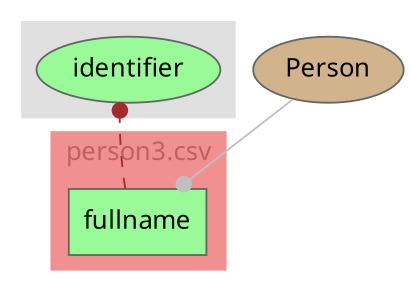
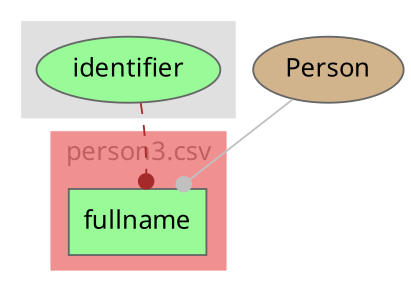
  digraph {
    fontname="Noto Sans"
    remincross=true
    splines=true
    node [color=gray40 fillcolor=palegreen fontname="Noto Sans" shape=ellipse style=filled]
    edge [arrowhead=dot fontname="Noto Sans"]
    n1 [fontcolor=black height=0.5 label=identifier width=0.92075]
    n2 [height=0.5 label=fullname shape=box width=0.75]
    n3 [fillcolor=tan height=0.5 label=Person width=1.0652]
    subgraph cluster_1 {
      color="#e0e0e0"
      fontcolor="#909090"
      rank=same
      style=filled
      n1
    }
    subgraph cluster_2 {
      color="#f09090"
      fontcolor="#c06060"
      label="person3.csv"
      rank=same
      style=filled
      n2
    }
-   n2 -> n1 [color=brown style=dashed]
+   n1 -> n2 [color=brown style=dashed]
    n3 -> n2 [color=gray]
  }
